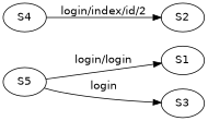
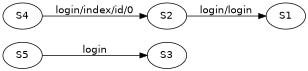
  digraph {
    fontname="DejaVu Sans"
    rankdir=LR
    node [fontname="DejaVu Sans"]
    edge [fontname="DejaVu Sans"]
    S5
    S1
    S3
    S4
    S2
-   S5 -> S1 [label="login/login"]
+   S2 -> S1 [label="login/login"]
    S5 -> S3 [label=login]
-   S4 -> S2 [label="login/index/id/2"]
+   S4 -> S2 [label="login/index/id/0"]
  }
